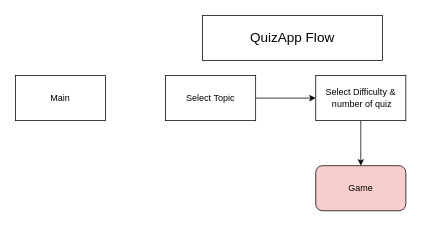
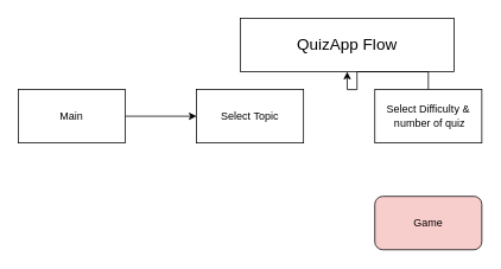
  <mxCell id="0" />
  <mxCell id="1" parent="0" />
  <mxCell id="2" value="QuizApp Flow" style="rounded=0;whiteSpace=wrap;html=1;fontSize=18;" parent="1" vertex="1"><mxGeometry x="269" y="20" width="240" height="60" as="geometry" /></mxCell>
+ <mxCell id="3" value="" style="edgeStyle=orthogonalEdgeStyle;rounded=0;orthogonalLoop=1;jettySize=auto;html=1;" edge="1" parent="1" source="4" target="6"><mxGeometry relative="1" as="geometry" /></mxCell>
  <mxCell id="4" value="Main" style="rounded=0;whiteSpace=wrap;html=1;" vertex="1" parent="1"><mxGeometry x="20" y="100" width="120" height="60" as="geometry" /></mxCell>
- <mxCell id="5" value="" style="edgeStyle=orthogonalEdgeStyle;rounded=0;orthogonalLoop=1;jettySize=auto;html=1;" edge="1" parent="1" source="6" target="8"><mxGeometry relative="1" as="geometry" /></mxCell>
  <mxCell id="6" value="Select Topic" style="rounded=0;whiteSpace=wrap;html=1;" vertex="1" parent="1"><mxGeometry x="220" y="100" width="120" height="60" as="geometry" /></mxCell>
- <mxCell id="7" value="" style="edgeStyle=orthogonalEdgeStyle;rounded=0;orthogonalLoop=1;jettySize=auto;html=1;" edge="1" parent="1" source="8" target="9"><mxGeometry relative="1" as="geometry" /></mxCell>
+ <mxCell id="7" value="" style="edgeStyle=orthogonalEdgeStyle;rounded=0;orthogonalLoop=1;jettySize=auto;html=1;" edge="1" parent="1" source="8" target="2"><mxGeometry relative="1" as="geometry" /></mxCell>
  <mxCell id="8" value="Select Difficulty &amp;amp;&lt;br&gt;&amp;nbsp;number of quiz" style="rounded=0;whiteSpace=wrap;html=1;" vertex="1" parent="1"><mxGeometry x="420" y="100" width="120" height="60" as="geometry" /></mxCell>
  <mxCell id="9" value="Game" style="rounded=1;whiteSpace=wrap;html=1;fillColor=#f8cecc;" vertex="1" parent="1"><mxGeometry x="420" y="220" width="120" height="60" as="geometry" /></mxCell>
